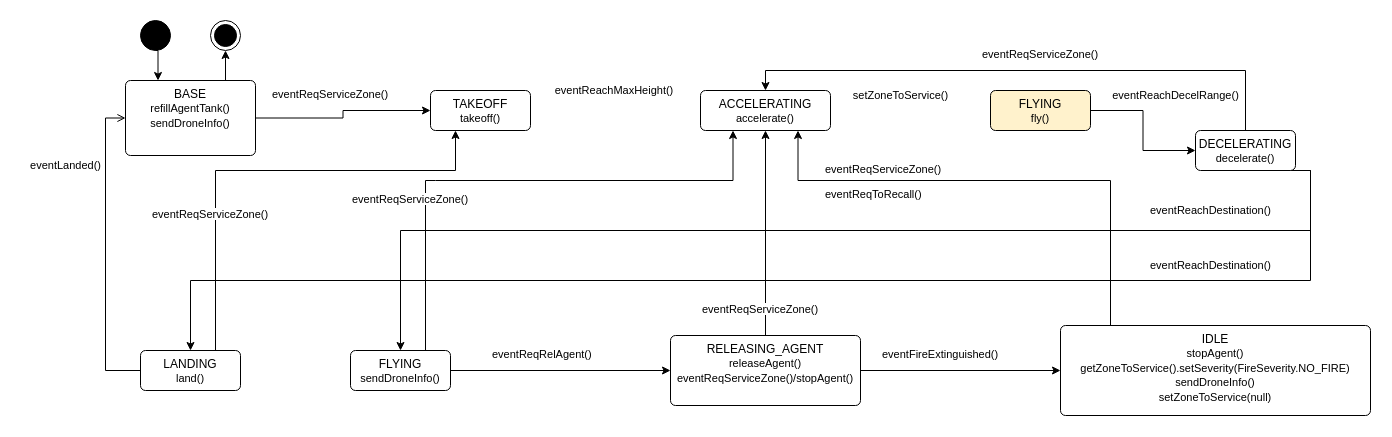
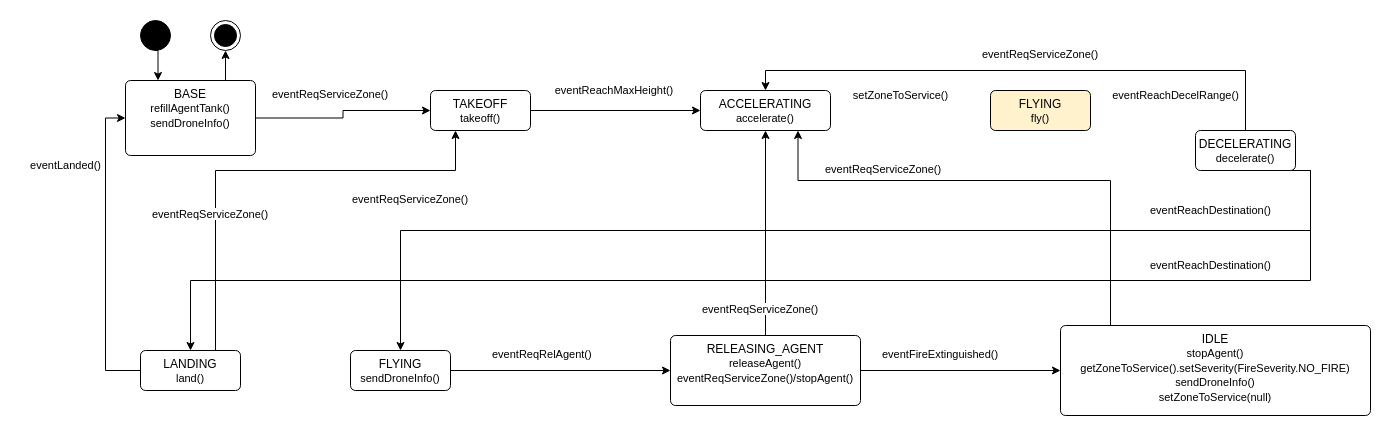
  <mxCell id="0" />
  <mxCell id="1" parent="0" />
  <mxCell id="2" style="edgeStyle=orthogonalEdgeStyle;rounded=0;orthogonalLoop=1;jettySize=auto;html=1;exitX=1;exitY=0.5;exitDx=0;exitDy=0;" parent="1" source="4" target="6" edge="1"><mxGeometry relative="1" as="geometry" /></mxCell>
  <mxCell id="3" style="edgeStyle=orthogonalEdgeStyle;rounded=0;orthogonalLoop=1;jettySize=auto;html=1;exitX=0.75;exitY=0;exitDx=0;exitDy=0;entryX=0.5;entryY=1;entryDx=0;entryDy=0;" parent="1" source="4" target="33" edge="1"><mxGeometry relative="1" as="geometry" /></mxCell>
  <mxCell id="4" value="&lt;div&gt;&lt;span style=&quot;background-color: transparent; color: light-dark(rgb(0, 0, 0), rgb(255, 255, 255));&quot;&gt;BASE&lt;/span&gt;&lt;/div&gt;&lt;div&gt;&lt;span style=&quot;background-color: transparent; color: light-dark(rgb(0, 0, 0), rgb(255, 255, 255));&quot;&gt;&lt;font style=&quot;font-size: 11px;&quot;&gt;refillAgentTank()&lt;/font&gt;&lt;/span&gt;&lt;/div&gt;&lt;div&gt;&lt;span style=&quot;background-color: transparent; color: light-dark(rgb(0, 0, 0), rgb(255, 255, 255));&quot;&gt;&lt;font style=&quot;font-size: 11px;&quot;&gt;sendDroneInfo()&lt;/font&gt;&lt;/span&gt;&lt;/div&gt;" style="html=1;align=center;verticalAlign=top;rounded=1;absoluteArcSize=1;arcSize=10;dashed=0;whiteSpace=wrap;" parent="1" vertex="1"><mxGeometry x="125" y="80" width="130" height="75" as="geometry" /></mxCell>
+ <mxCell id="5" style="edgeStyle=orthogonalEdgeStyle;rounded=0;orthogonalLoop=1;jettySize=auto;html=1;exitX=1;exitY=0.5;exitDx=0;exitDy=0;" parent="1" source="6" target="7" edge="1"><mxGeometry relative="1" as="geometry" /></mxCell>
  <mxCell id="6" value="TAKEOFF&lt;div&gt;&lt;font style=&quot;font-size: 11px;&quot;&gt;takeoff()&lt;/font&gt;&lt;/div&gt;" style="html=1;align=center;verticalAlign=top;rounded=1;absoluteArcSize=1;arcSize=10;dashed=0;whiteSpace=wrap;" parent="1" vertex="1"><mxGeometry x="430" y="90" width="100" height="40" as="geometry" /></mxCell>
  <mxCell id="7" value="ACCELERATING&lt;div&gt;&lt;font style=&quot;font-size: 11px;&quot;&gt;accelerate()&lt;/font&gt;&lt;/div&gt;" style="html=1;align=center;verticalAlign=top;rounded=1;absoluteArcSize=1;arcSize=10;dashed=0;whiteSpace=wrap;" parent="1" vertex="1"><mxGeometry x="700" y="90" width="130" height="40" as="geometry" /></mxCell>
- <mxCell id="8" style="edgeStyle=orthogonalEdgeStyle;rounded=0;orthogonalLoop=1;jettySize=auto;html=1;exitX=1;exitY=0.5;exitDx=0;exitDy=0;entryX=0;entryY=0.5;entryDx=0;entryDy=0;" parent="1" source="9" target="13" edge="1"><mxGeometry relative="1" as="geometry" /></mxCell>
  <mxCell id="9" value="FLYING&lt;div&gt;&lt;font style=&quot;font-size: 11px;&quot;&gt;fly()&lt;/font&gt;&lt;/div&gt;" style="html=1;align=center;verticalAlign=top;rounded=1;absoluteArcSize=1;arcSize=10;dashed=0;whiteSpace=wrap;fillColor=#fff2cc;" parent="1" vertex="1"><mxGeometry x="990" y="90" width="100" height="40" as="geometry" /></mxCell>
  <mxCell id="10" style="edgeStyle=orthogonalEdgeStyle;rounded=0;orthogonalLoop=1;jettySize=auto;html=1;exitX=0.5;exitY=1;exitDx=0;exitDy=0;entryX=0.5;entryY=0;entryDx=0;entryDy=0;" parent="1" source="13" target="16" edge="1"><mxGeometry relative="1" as="geometry"><Array as="points"><mxPoint x="1310" y="280" /><mxPoint x="190" y="280" /></Array></mxGeometry></mxCell>
  <mxCell id="11" style="edgeStyle=orthogonalEdgeStyle;rounded=0;orthogonalLoop=1;jettySize=auto;html=1;exitX=0.5;exitY=1;exitDx=0;exitDy=0;entryX=0.5;entryY=0;entryDx=0;entryDy=0;" parent="1" source="13" target="19" edge="1"><mxGeometry relative="1" as="geometry"><Array as="points"><mxPoint x="1310" y="230" /><mxPoint x="400" y="230" /></Array></mxGeometry></mxCell>
  <mxCell id="12" style="edgeStyle=orthogonalEdgeStyle;rounded=0;orthogonalLoop=1;jettySize=auto;html=1;exitX=0.5;exitY=0;exitDx=0;exitDy=0;entryX=0.5;entryY=0;entryDx=0;entryDy=0;" parent="1" source="13" target="7" edge="1"><mxGeometry relative="1" as="geometry" /></mxCell>
  <mxCell id="13" value="DECELERATING&lt;div&gt;&lt;font style=&quot;font-size: 11px;&quot;&gt;decelerate()&lt;/font&gt;&lt;/div&gt;" style="html=1;align=center;verticalAlign=top;rounded=1;absoluteArcSize=1;arcSize=10;dashed=0;whiteSpace=wrap;" parent="1" vertex="1"><mxGeometry x="1195" y="130" width="100" height="40" as="geometry" /></mxCell>
- <mxCell id="14" style="edgeStyle=orthogonalEdgeStyle;rounded=0;orthogonalLoop=1;jettySize=auto;html=1;exitX=0;exitY=0.5;exitDx=0;exitDy=0;entryX=0;entryY=0.5;entryDx=0;entryDy=0;endArrow=open;" parent="1" source="16" target="4" edge="1"><mxGeometry relative="1" as="geometry" /></mxCell>
+ <mxCell id="14" style="edgeStyle=orthogonalEdgeStyle;rounded=0;orthogonalLoop=1;jettySize=auto;html=1;exitX=0;exitY=0.5;exitDx=0;exitDy=0;entryX=0;entryY=0.5;entryDx=0;entryDy=0;" parent="1" source="16" target="4" edge="1"><mxGeometry relative="1" as="geometry" /></mxCell>
  <mxCell id="15" style="edgeStyle=orthogonalEdgeStyle;rounded=0;orthogonalLoop=1;jettySize=auto;html=1;exitX=0.75;exitY=0;exitDx=0;exitDy=0;entryX=0.25;entryY=1;entryDx=0;entryDy=0;" parent="1" source="16" target="6" edge="1"><mxGeometry relative="1" as="geometry"><Array as="points"><mxPoint x="215" y="170" /><mxPoint x="455" y="170" /></Array></mxGeometry></mxCell>
  <mxCell id="16" value="LANDING&lt;div&gt;&lt;font style=&quot;font-size: 11px;&quot;&gt;land()&lt;/font&gt;&lt;/div&gt;" style="html=1;align=center;verticalAlign=top;rounded=1;absoluteArcSize=1;arcSize=10;dashed=0;whiteSpace=wrap;" parent="1" vertex="1"><mxGeometry x="140" y="350" width="100" height="40" as="geometry" /></mxCell>
  <mxCell id="17" style="edgeStyle=orthogonalEdgeStyle;rounded=0;orthogonalLoop=1;jettySize=auto;html=1;exitX=1;exitY=0.5;exitDx=0;exitDy=0;entryX=0;entryY=0.5;entryDx=0;entryDy=0;" parent="1" source="19" target="22" edge="1"><mxGeometry relative="1" as="geometry" /></mxCell>
- <mxCell id="18" style="edgeStyle=orthogonalEdgeStyle;rounded=0;orthogonalLoop=1;jettySize=auto;html=1;exitX=0.75;exitY=0;exitDx=0;exitDy=0;entryX=0.25;entryY=1;entryDx=0;entryDy=0;" parent="1" source="19" target="7" edge="1"><mxGeometry relative="1" as="geometry"><Array as="points"><mxPoint x="435" y="180" /><mxPoint x="620" y="180" /></Array></mxGeometry></mxCell>
  <mxCell id="19" value="FLYING&lt;div&gt;&lt;font style=&quot;font-size: 11px;&quot;&gt;sendDroneInfo()&lt;/font&gt;&lt;/div&gt;" style="html=1;align=center;verticalAlign=top;rounded=1;absoluteArcSize=1;arcSize=10;dashed=0;whiteSpace=wrap;" parent="1" vertex="1"><mxGeometry x="350" y="350" width="100" height="40" as="geometry" /></mxCell>
  <mxCell id="20" style="edgeStyle=orthogonalEdgeStyle;rounded=0;orthogonalLoop=1;jettySize=auto;html=1;exitX=1;exitY=0.5;exitDx=0;exitDy=0;entryX=0;entryY=0.5;entryDx=0;entryDy=0;" parent="1" source="22" target="24" edge="1"><mxGeometry relative="1" as="geometry" /></mxCell>
  <mxCell id="21" style="edgeStyle=orthogonalEdgeStyle;rounded=0;orthogonalLoop=1;jettySize=auto;html=1;exitX=0.5;exitY=0;exitDx=0;exitDy=0;entryX=0.5;entryY=1;entryDx=0;entryDy=0;" parent="1" source="22" target="7" edge="1"><mxGeometry relative="1" as="geometry" /></mxCell>
  <mxCell id="22" value="RELEASING_AGENT&lt;div&gt;&lt;font style=&quot;font-size: 11px;&quot;&gt;releaseAgent()&lt;/font&gt;&lt;/div&gt;&lt;div&gt;&lt;font style=&quot;font-size: 11px;&quot;&gt;eventReqServiceZone()/stopAgent()&lt;/font&gt;&lt;/div&gt;" style="html=1;align=center;verticalAlign=top;rounded=1;absoluteArcSize=1;arcSize=10;dashed=0;whiteSpace=wrap;" parent="1" vertex="1"><mxGeometry x="670" y="335" width="190" height="70" as="geometry" /></mxCell>
  <mxCell id="23" style="edgeStyle=orthogonalEdgeStyle;rounded=0;orthogonalLoop=1;jettySize=auto;html=1;exitX=0.5;exitY=0;exitDx=0;exitDy=0;entryX=0.75;entryY=1;entryDx=0;entryDy=0;" parent="1" source="24" target="7" edge="1"><mxGeometry relative="1" as="geometry"><mxPoint x="1300" y="270" as="sourcePoint" /><mxPoint x="797.5" y="130" as="targetPoint" /><Array as="points"><mxPoint x="1215" y="350" /><mxPoint x="1140" y="350" /><mxPoint x="1140" y="330" /><mxPoint x="1110" y="330" /><mxPoint x="1110" y="180" /><mxPoint x="798" y="180" /></Array></mxGeometry></mxCell>
  <mxCell id="24" value="&lt;font style=&quot;font-size: 12px;&quot;&gt;IDLE&lt;/font&gt;&lt;div&gt;&lt;font style=&quot;font-size: 11px;&quot;&gt;stopAgent()&lt;/font&gt;&lt;/div&gt;&lt;div&gt;&lt;font style=&quot;&quot;&gt;&lt;span style=&quot;font-size: 11px;&quot;&gt;getZoneToService().setSeverity(FireSeverity.NO_FIRE)&lt;/span&gt;&lt;/font&gt;&lt;/div&gt;&lt;div&gt;&lt;font style=&quot;&quot;&gt;&lt;span style=&quot;font-size: 11px;&quot;&gt;sendDroneInfo()&lt;/span&gt;&lt;/font&gt;&lt;/div&gt;&lt;div&gt;&lt;font style=&quot;&quot;&gt;&lt;span style=&quot;font-size: 11px;&quot;&gt;setZoneToService(null)&lt;/span&gt;&lt;/font&gt;&lt;/div&gt;" style="html=1;align=center;verticalAlign=top;rounded=1;absoluteArcSize=1;arcSize=10;dashed=0;whiteSpace=wrap;" parent="1" vertex="1"><mxGeometry x="1060" y="325" width="310" height="90" as="geometry" /></mxCell>
  <mxCell id="25" style="edgeStyle=orthogonalEdgeStyle;rounded=0;orthogonalLoop=1;jettySize=auto;html=1;exitX=0.5;exitY=1;exitDx=0;exitDy=0;entryX=0.25;entryY=0;entryDx=0;entryDy=0;" parent="1" source="26" target="4" edge="1"><mxGeometry relative="1" as="geometry" /></mxCell>
  <mxCell id="26" value="" style="ellipse;fillColor=strokeColor;html=1;" parent="1" vertex="1"><mxGeometry x="140" y="20" width="30" height="30" as="geometry" /></mxCell>
  <mxCell id="27" value="&lt;span style=&quot;color: rgb(0, 0, 0); font-family: Helvetica; font-size: 11px; font-style: normal; font-variant-ligatures: normal; font-variant-caps: normal; font-weight: 400; letter-spacing: normal; orphans: 2; text-align: center; text-indent: 0px; text-transform: none; widows: 2; word-spacing: 0px; -webkit-text-stroke-width: 0px; white-space: nowrap; background-color: rgb(255, 255, 255); text-decoration-thickness: initial; text-decoration-style: initial; text-decoration-color: initial; float: none; display: inline !important;&quot;&gt;eventReqServiceZone()&amp;nbsp;&lt;/span&gt;" style="text;whiteSpace=wrap;html=1;" parent="1" vertex="1"><mxGeometry x="270" y="80" width="150" height="30" as="geometry" /></mxCell>
  <mxCell id="28" value="&lt;font style=&quot;font-size: 11px;&quot;&gt;eventReachMaxHeight()&amp;nbsp;&lt;/font&gt;" style="text;html=1;align=center;verticalAlign=middle;resizable=0;points=[];autosize=1;strokeColor=none;fillColor=none;" parent="1" vertex="1"><mxGeometry x="540" y="75" width="150" height="30" as="geometry" /></mxCell>
  <mxCell id="29" value="&lt;font style=&quot;font-size: 11px;&quot;&gt;setZoneToService()&lt;/font&gt;" style="text;html=1;align=center;verticalAlign=middle;resizable=0;points=[];autosize=1;strokeColor=none;fillColor=none;" parent="1" vertex="1"><mxGeometry x="830" y="80" width="140" height="30" as="geometry" /></mxCell>
  <mxCell id="30" value="&lt;font style=&quot;font-size: 11px;&quot;&gt;eventReachDecelRange()&lt;/font&gt;" style="text;html=1;align=center;verticalAlign=middle;resizable=0;points=[];autosize=1;strokeColor=none;fillColor=none;" parent="1" vertex="1"><mxGeometry x="1100" y="80" width="150" height="30" as="geometry" /></mxCell>
  <mxCell id="31" value="&lt;font style=&quot;font-size: 11px;&quot;&gt;eventReachDestination()&lt;/font&gt;" style="text;html=1;align=center;verticalAlign=middle;resizable=0;points=[];autosize=1;strokeColor=none;fillColor=none;" parent="1" vertex="1"><mxGeometry x="1140" y="250" width="140" height="30" as="geometry" /></mxCell>
  <mxCell id="32" value="&lt;font style=&quot;font-size: 11px;&quot;&gt;eventLanded()&lt;/font&gt;" style="text;html=1;align=center;verticalAlign=middle;resizable=0;points=[];autosize=1;strokeColor=none;fillColor=none;" parent="1" vertex="1"><mxGeometry x="20" y="150" width="90" height="30" as="geometry" /></mxCell>
  <mxCell id="33" value="" style="ellipse;html=1;shape=endState;fillColor=strokeColor;" parent="1" vertex="1"><mxGeometry x="210" y="20" width="30" height="30" as="geometry" /></mxCell>
  <mxCell id="34" value="&lt;font style=&quot;font-size: 11px;&quot;&gt;eventReachDestination()&lt;/font&gt;" style="text;html=1;align=center;verticalAlign=middle;resizable=0;points=[];autosize=1;strokeColor=none;fillColor=none;" parent="1" vertex="1"><mxGeometry x="1140" y="195" width="140" height="30" as="geometry" /></mxCell>
  <mxCell id="35" value="&lt;span style=&quot;color: rgb(0, 0, 0); font-family: Helvetica; font-size: 11px; font-style: normal; font-variant-ligatures: normal; font-variant-caps: normal; font-weight: 400; letter-spacing: normal; orphans: 2; text-align: center; text-indent: 0px; text-transform: none; widows: 2; word-spacing: 0px; -webkit-text-stroke-width: 0px; white-space: nowrap; background-color: rgb(255, 255, 255); text-decoration-thickness: initial; text-decoration-style: initial; text-decoration-color: initial; float: none; display: inline !important;&quot;&gt;eventReqRelAgent()&amp;nbsp;&lt;/span&gt;" style="text;whiteSpace=wrap;html=1;" parent="1" vertex="1"><mxGeometry x="490" y="340" width="150" height="25" as="geometry" /></mxCell>
  <mxCell id="36" value="&lt;span style=&quot;color: rgb(0, 0, 0); font-family: Helvetica; font-size: 11px; font-style: normal; font-variant-ligatures: normal; font-variant-caps: normal; font-weight: 400; letter-spacing: normal; orphans: 2; text-align: center; text-indent: 0px; text-transform: none; widows: 2; word-spacing: 0px; -webkit-text-stroke-width: 0px; white-space: nowrap; background-color: rgb(255, 255, 255); text-decoration-thickness: initial; text-decoration-style: initial; text-decoration-color: initial; float: none; display: inline !important;&quot;&gt;eventFireExtinguished()&amp;nbsp;&lt;/span&gt;" style="text;whiteSpace=wrap;html=1;" parent="1" vertex="1"><mxGeometry x="880" y="340" width="150" height="20" as="geometry" /></mxCell>
  <mxCell id="37" value="&lt;span style=&quot;color: rgb(0, 0, 0); font-family: Helvetica; font-size: 11px; font-style: normal; font-variant-ligatures: normal; font-variant-caps: normal; font-weight: 400; letter-spacing: normal; orphans: 2; text-align: center; text-indent: 0px; text-transform: none; widows: 2; word-spacing: 0px; -webkit-text-stroke-width: 0px; white-space: nowrap; background-color: rgb(255, 255, 255); text-decoration-thickness: initial; text-decoration-style: initial; text-decoration-color: initial; float: none; display: inline !important;&quot;&gt;eventReqServiceZone()&amp;nbsp;&lt;/span&gt;" style="text;whiteSpace=wrap;html=1;" parent="1" vertex="1"><mxGeometry x="700" y="295" width="180" height="30" as="geometry" /></mxCell>
  <mxCell id="38" value="&lt;span style=&quot;color: rgb(0, 0, 0); font-family: Helvetica; font-size: 11px; font-style: normal; font-variant-ligatures: normal; font-variant-caps: normal; font-weight: 400; letter-spacing: normal; orphans: 2; text-align: center; text-indent: 0px; text-transform: none; widows: 2; word-spacing: 0px; -webkit-text-stroke-width: 0px; white-space: nowrap; background-color: rgb(255, 255, 255); text-decoration-thickness: initial; text-decoration-style: initial; text-decoration-color: initial; float: none; display: inline !important;&quot;&gt;eventReqServiceZone()&amp;nbsp;&lt;/span&gt;" style="text;whiteSpace=wrap;html=1;" parent="1" vertex="1"><mxGeometry x="822.5" y="155" width="137.5" height="20" as="geometry" /></mxCell>
  <mxCell id="39" value="&lt;span style=&quot;color: rgb(0, 0, 0); font-family: Helvetica; font-size: 11px; font-style: normal; font-variant-ligatures: normal; font-variant-caps: normal; font-weight: 400; letter-spacing: normal; orphans: 2; text-align: center; text-indent: 0px; text-transform: none; widows: 2; word-spacing: 0px; -webkit-text-stroke-width: 0px; white-space: nowrap; background-color: rgb(255, 255, 255); text-decoration-thickness: initial; text-decoration-style: initial; text-decoration-color: initial; float: none; display: inline !important;&quot;&gt;eventReqServiceZone()&amp;nbsp;&lt;/span&gt;" style="text;whiteSpace=wrap;html=1;" parent="1" vertex="1"><mxGeometry x="350" y="185" width="180" height="25" as="geometry" /></mxCell>
  <mxCell id="40" value="&lt;span style=&quot;color: rgb(0, 0, 0); font-family: Helvetica; font-size: 11px; font-style: normal; font-variant-ligatures: normal; font-variant-caps: normal; font-weight: 400; letter-spacing: normal; orphans: 2; text-align: center; text-indent: 0px; text-transform: none; widows: 2; word-spacing: 0px; -webkit-text-stroke-width: 0px; white-space: nowrap; background-color: rgb(255, 255, 255); text-decoration-thickness: initial; text-decoration-style: initial; text-decoration-color: initial; float: none; display: inline !important;&quot;&gt;eventReqServiceZone()&amp;nbsp;&lt;/span&gt;" style="text;whiteSpace=wrap;html=1;" parent="1" vertex="1"><mxGeometry x="150" y="200" width="180" height="30" as="geometry" /></mxCell>
  <mxCell id="41" value="&lt;span style=&quot;color: rgb(0, 0, 0); font-family: Helvetica; font-size: 11px; font-style: normal; font-variant-ligatures: normal; font-variant-caps: normal; font-weight: 400; letter-spacing: normal; orphans: 2; text-align: center; text-indent: 0px; text-transform: none; widows: 2; word-spacing: 0px; -webkit-text-stroke-width: 0px; white-space: nowrap; background-color: rgb(255, 255, 255); text-decoration-thickness: initial; text-decoration-style: initial; text-decoration-color: initial; float: none; display: inline !important;&quot;&gt;eventReqServiceZone()&amp;nbsp;&lt;/span&gt;" style="text;whiteSpace=wrap;html=1;" parent="1" vertex="1"><mxGeometry x="980" y="40" width="150" height="30" as="geometry" /></mxCell>
- <mxCell id="42" value="&lt;div&gt;&lt;span style=&quot;color: rgb(0, 0, 0); font-family: Helvetica; font-size: 11px; font-style: normal; font-variant-ligatures: normal; font-variant-caps: normal; font-weight: 400; letter-spacing: normal; orphans: 2; text-align: center; text-indent: 0px; text-transform: none; widows: 2; word-spacing: 0px; -webkit-text-stroke-width: 0px; white-space: nowrap; background-color: rgb(255, 255, 255); text-decoration-thickness: initial; text-decoration-style: initial; text-decoration-color: initial; float: none; display: inline !important;&quot;&gt;eventReqToRecall()&lt;/span&gt;&lt;/div&gt;" style="text;whiteSpace=wrap;html=1;" parent="1" vertex="1"><mxGeometry x="822.5" y="180" width="265" height="20" as="geometry" /></mxCell>
